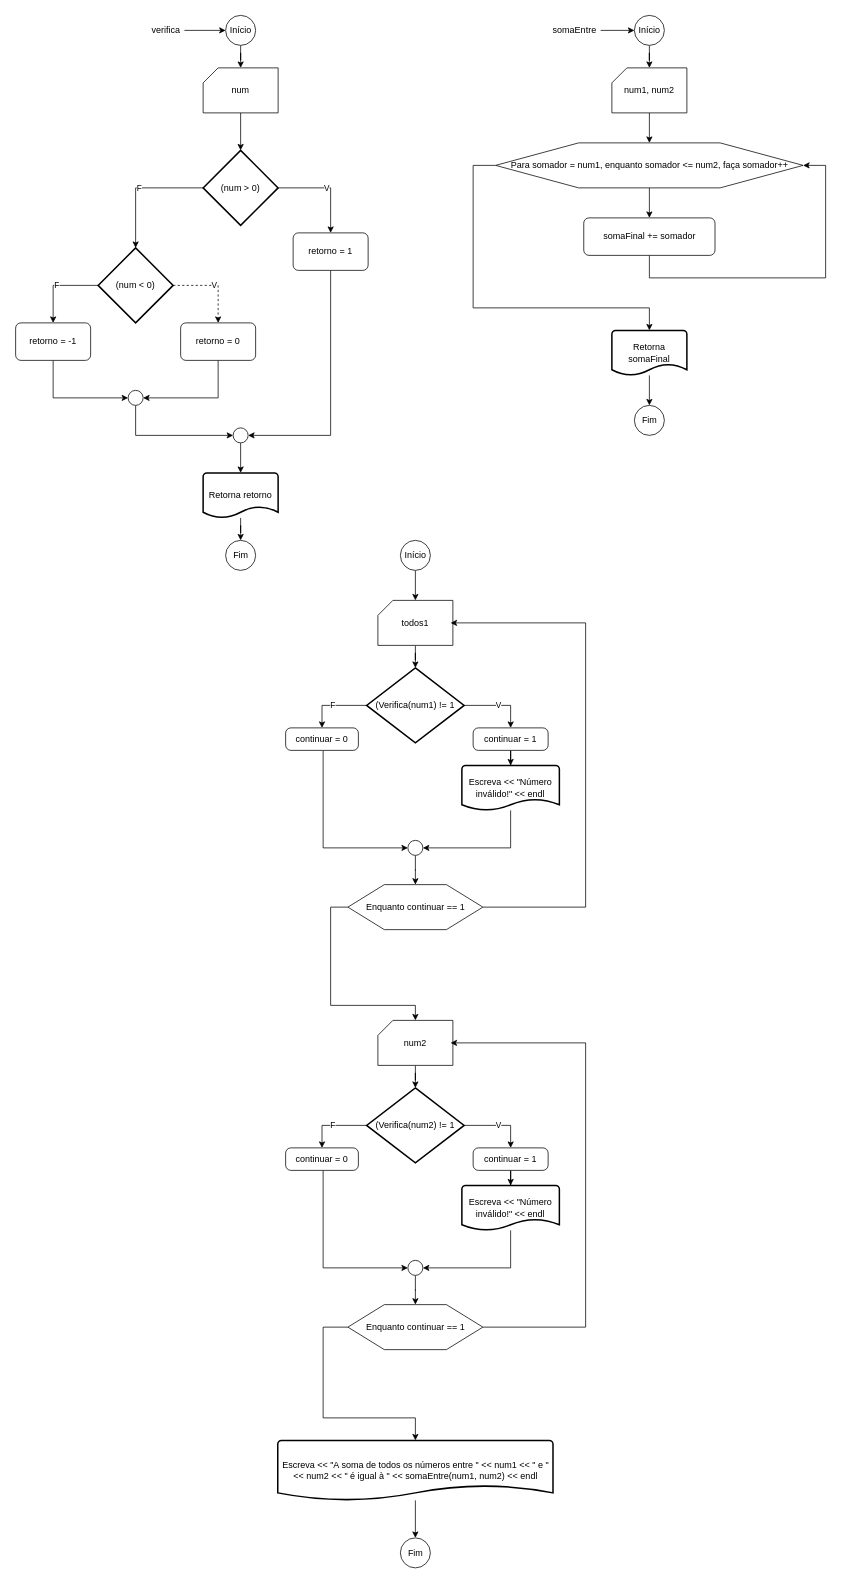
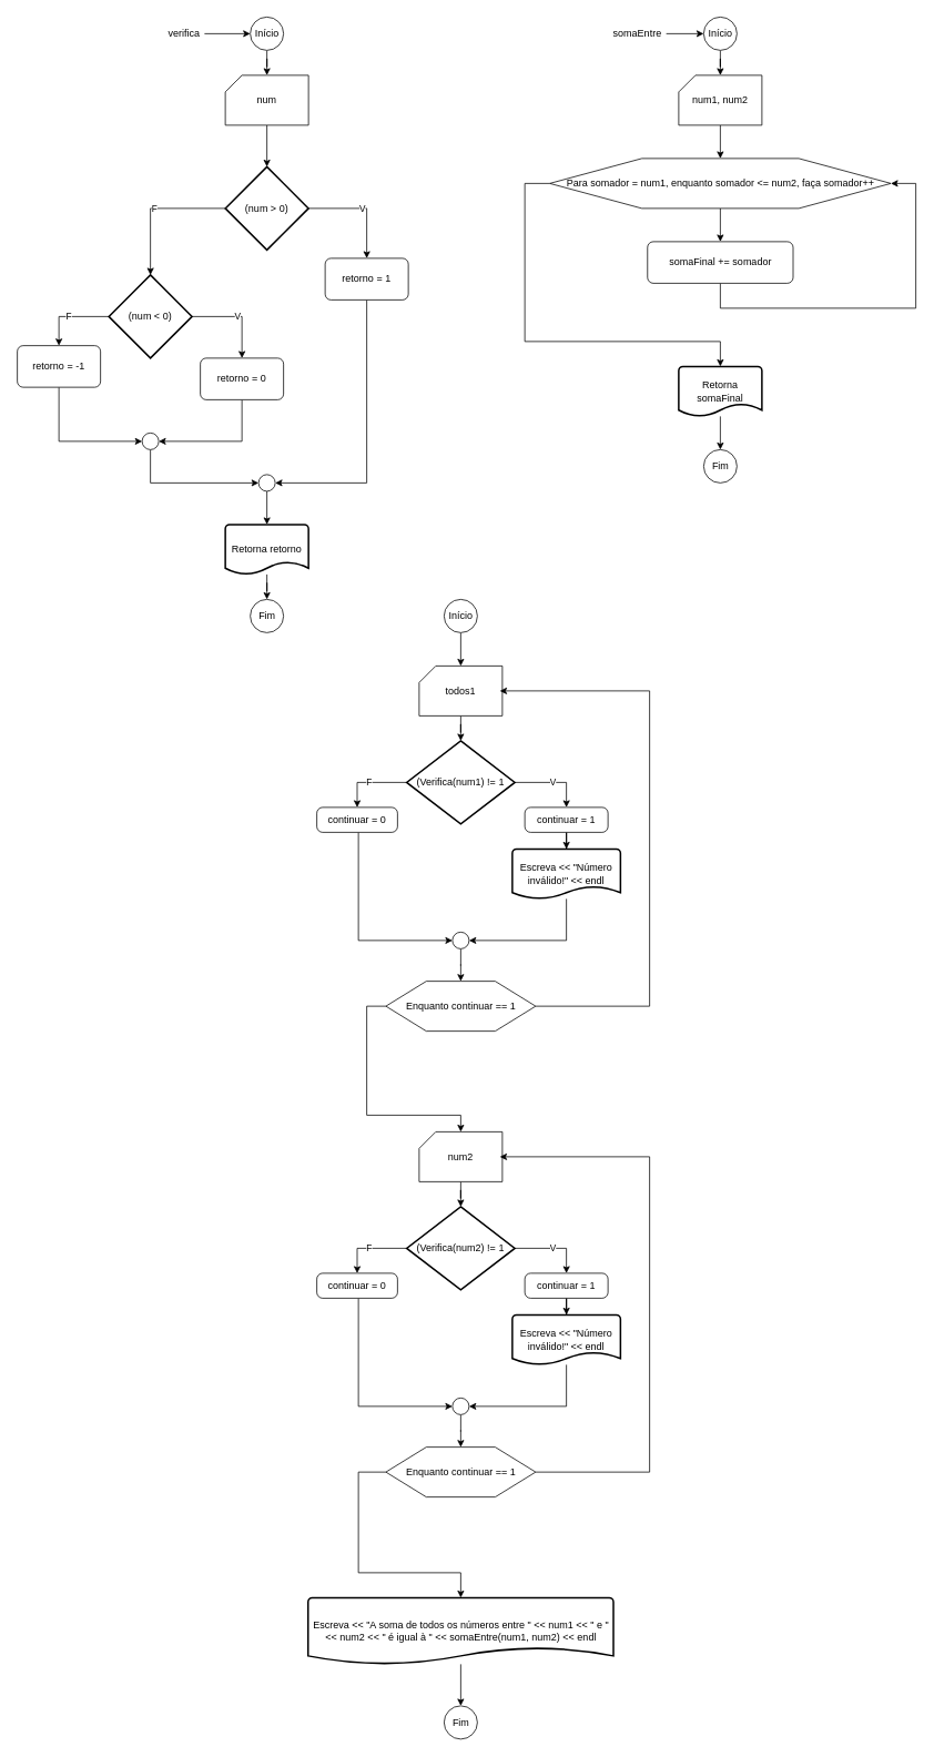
  <mxCell id="0" />
  <mxCell id="1" parent="0" />
  <mxCell id="2" value="" style="edgeStyle=orthogonalEdgeStyle;rounded=0;orthogonalLoop=1;jettySize=auto;html=1;" edge="1" parent="1" source="3" target="7"><mxGeometry relative="1" as="geometry" /></mxCell>
  <mxCell id="3" value="Início" style="verticalLabelPosition=middle;verticalAlign=middle;html=1;shape=mxgraph.flowchart.on-page_reference;labelPosition=center;align=center;" vertex="1" parent="1"><mxGeometry x="300" y="20" width="40" height="40" as="geometry" /></mxCell>
  <mxCell id="4" value="" style="edgeStyle=orthogonalEdgeStyle;rounded=0;orthogonalLoop=1;jettySize=auto;html=1;" edge="1" parent="1" source="5" target="3"><mxGeometry relative="1" as="geometry" /></mxCell>
  <mxCell id="5" value="verifica" style="text;html=1;align=center;verticalAlign=middle;resizable=0;points=[];autosize=1;strokeColor=none;fillColor=none;" vertex="1" parent="1"><mxGeometry x="195" y="30" width="50" height="20" as="geometry" /></mxCell>
  <mxCell id="6" value="" style="edgeStyle=orthogonalEdgeStyle;rounded=0;orthogonalLoop=1;jettySize=auto;html=1;" edge="1" parent="1" source="7" target="10"><mxGeometry relative="1" as="geometry" /></mxCell>
  <mxCell id="7" value="num" style="verticalLabelPosition=middle;verticalAlign=middle;html=1;shape=card;whiteSpace=wrap;size=20;arcSize=12;labelPosition=center;align=center;" vertex="1" parent="1"><mxGeometry x="270" y="90" width="100" height="60" as="geometry" /></mxCell>
  <mxCell id="8" value="V" style="edgeStyle=orthogonalEdgeStyle;rounded=0;orthogonalLoop=1;jettySize=auto;html=1;entryX=0.5;entryY=0;entryDx=0;entryDy=0;" edge="1" parent="1" source="10" target="12"><mxGeometry relative="1" as="geometry" /></mxCell>
  <mxCell id="9" value="F" style="edgeStyle=orthogonalEdgeStyle;rounded=0;orthogonalLoop=1;jettySize=auto;html=1;entryX=0.5;entryY=0;entryDx=0;entryDy=0;entryPerimeter=0;" edge="1" parent="1" source="10" target="15"><mxGeometry relative="1" as="geometry" /></mxCell>
  <mxCell id="10" value="(num &amp;gt; 0)" style="strokeWidth=2;html=1;shape=mxgraph.flowchart.decision;whiteSpace=wrap;" vertex="1" parent="1"><mxGeometry x="270" y="200" width="100" height="100" as="geometry" /></mxCell>
  <mxCell id="11" style="edgeStyle=orthogonalEdgeStyle;rounded=0;orthogonalLoop=1;jettySize=auto;html=1;entryX=1;entryY=0.5;entryDx=0;entryDy=0;entryPerimeter=0;" edge="1" parent="1" source="12" target="23"><mxGeometry relative="1" as="geometry"><Array as="points"><mxPoint x="440" y="580" /></Array></mxGeometry></mxCell>
  <mxCell id="12" value="retorno = 1" style="rounded=1;whiteSpace=wrap;html=1;absoluteArcSize=1;arcSize=14;strokeWidth=1;" vertex="1" parent="1"><mxGeometry x="390" y="310" width="100" height="50" as="geometry" /></mxCell>
- <mxCell id="13" value="V" style="edgeStyle=orthogonalEdgeStyle;rounded=0;orthogonalLoop=1;jettySize=auto;html=1;entryX=0.5;entryY=0;entryDx=0;entryDy=0;dashed=1;" edge="1" parent="1" source="15" target="17"><mxGeometry relative="1" as="geometry" /></mxCell>
+ <mxCell id="13" value="V" style="edgeStyle=orthogonalEdgeStyle;rounded=0;orthogonalLoop=1;jettySize=auto;html=1;entryX=0.5;entryY=0;entryDx=0;entryDy=0;" edge="1" parent="1" source="15" target="17"><mxGeometry relative="1" as="geometry" /></mxCell>
  <mxCell id="14" value="F" style="edgeStyle=orthogonalEdgeStyle;rounded=0;orthogonalLoop=1;jettySize=auto;html=1;entryX=0.5;entryY=0;entryDx=0;entryDy=0;" edge="1" parent="1" source="15" target="19"><mxGeometry relative="1" as="geometry" /></mxCell>
  <mxCell id="15" value="(num &amp;lt; 0)" style="strokeWidth=2;html=1;shape=mxgraph.flowchart.decision;whiteSpace=wrap;" vertex="1" parent="1"><mxGeometry x="130" y="330" width="100" height="100" as="geometry" /></mxCell>
  <mxCell id="16" style="edgeStyle=orthogonalEdgeStyle;rounded=0;orthogonalLoop=1;jettySize=auto;html=1;entryX=1;entryY=0.5;entryDx=0;entryDy=0;entryPerimeter=0;" edge="1" parent="1" source="17" target="21"><mxGeometry relative="1" as="geometry"><Array as="points"><mxPoint x="290" y="530" /></Array></mxGeometry></mxCell>
  <mxCell id="17" value="retorno = 0" style="rounded=1;whiteSpace=wrap;html=1;absoluteArcSize=1;arcSize=14;strokeWidth=1;" vertex="1" parent="1"><mxGeometry x="240" y="430" width="100" height="50" as="geometry" /></mxCell>
  <mxCell id="18" style="edgeStyle=orthogonalEdgeStyle;rounded=0;orthogonalLoop=1;jettySize=auto;html=1;entryX=0;entryY=0.5;entryDx=0;entryDy=0;entryPerimeter=0;" edge="1" parent="1" source="19" target="21"><mxGeometry relative="1" as="geometry"><Array as="points"><mxPoint x="70" y="530" /></Array></mxGeometry></mxCell>
- <mxCell id="19" value="retorno = -1" style="rounded=1;whiteSpace=wrap;html=1;absoluteArcSize=1;arcSize=14;strokeWidth=1;" vertex="1" parent="1"><mxGeometry x="20" y="430" width="100" height="50" as="geometry" /></mxCell>
+ <mxCell id="19" value="retorno = -1" style="rounded=1;whiteSpace=wrap;html=1;absoluteArcSize=1;arcSize=14;strokeWidth=1;" vertex="1" parent="1"><mxGeometry x="20" y="415" width="100" height="50" as="geometry" /></mxCell>
  <mxCell id="20" style="edgeStyle=orthogonalEdgeStyle;rounded=0;orthogonalLoop=1;jettySize=auto;html=1;entryX=0;entryY=0.5;entryDx=0;entryDy=0;entryPerimeter=0;" edge="1" parent="1" source="21" target="23"><mxGeometry relative="1" as="geometry"><Array as="points"><mxPoint x="180" y="580" /></Array></mxGeometry></mxCell>
  <mxCell id="21" value="" style="verticalLabelPosition=bottom;verticalAlign=top;html=1;shape=mxgraph.flowchart.on-page_reference;" vertex="1" parent="1"><mxGeometry x="170" y="520" width="20" height="20" as="geometry" /></mxCell>
  <mxCell id="22" value="" style="edgeStyle=orthogonalEdgeStyle;rounded=0;orthogonalLoop=1;jettySize=auto;html=1;" edge="1" parent="1" source="23" target="25"><mxGeometry relative="1" as="geometry" /></mxCell>
  <mxCell id="23" value="" style="verticalLabelPosition=bottom;verticalAlign=top;html=1;shape=mxgraph.flowchart.on-page_reference;" vertex="1" parent="1"><mxGeometry x="310" y="570" width="20" height="20" as="geometry" /></mxCell>
  <mxCell id="24" value="" style="edgeStyle=orthogonalEdgeStyle;rounded=0;orthogonalLoop=1;jettySize=auto;html=1;" edge="1" parent="1" source="25" target="26"><mxGeometry relative="1" as="geometry" /></mxCell>
  <mxCell id="25" value="Retorna retorno" style="strokeWidth=2;html=1;shape=mxgraph.flowchart.document2;whiteSpace=wrap;size=0.25;" vertex="1" parent="1"><mxGeometry x="270" y="630" width="100" height="60" as="geometry" /></mxCell>
  <mxCell id="26" value="Fim" style="verticalLabelPosition=middle;verticalAlign=middle;html=1;shape=mxgraph.flowchart.on-page_reference;labelPosition=center;align=center;" vertex="1" parent="1"><mxGeometry x="300" y="720" width="40" height="40" as="geometry" /></mxCell>
  <mxCell id="27" value="" style="edgeStyle=orthogonalEdgeStyle;rounded=0;orthogonalLoop=1;jettySize=auto;html=1;" edge="1" parent="1" source="28" target="30"><mxGeometry relative="1" as="geometry" /></mxCell>
  <mxCell id="28" value="somaEntre" style="text;html=1;align=center;verticalAlign=middle;resizable=0;points=[];autosize=1;strokeColor=none;fillColor=none;" vertex="1" parent="1"><mxGeometry x="730" y="30" width="70" height="20" as="geometry" /></mxCell>
  <mxCell id="29" value="" style="edgeStyle=orthogonalEdgeStyle;rounded=0;orthogonalLoop=1;jettySize=auto;html=1;" edge="1" parent="1" source="30" target="32"><mxGeometry relative="1" as="geometry" /></mxCell>
  <mxCell id="30" value="Início" style="verticalLabelPosition=middle;verticalAlign=middle;html=1;shape=mxgraph.flowchart.on-page_reference;labelPosition=center;align=center;" vertex="1" parent="1"><mxGeometry x="845" y="20" width="40" height="40" as="geometry" /></mxCell>
  <mxCell id="31" value="" style="edgeStyle=orthogonalEdgeStyle;rounded=0;orthogonalLoop=1;jettySize=auto;html=1;" edge="1" parent="1" source="32" target="35"><mxGeometry relative="1" as="geometry" /></mxCell>
  <mxCell id="32" value="num1, num2" style="verticalLabelPosition=middle;verticalAlign=middle;html=1;shape=card;whiteSpace=wrap;size=20;arcSize=12;labelPosition=center;align=center;" vertex="1" parent="1"><mxGeometry x="815" y="90" width="100" height="60" as="geometry" /></mxCell>
  <mxCell id="33" value="" style="edgeStyle=orthogonalEdgeStyle;rounded=0;orthogonalLoop=1;jettySize=auto;html=1;" edge="1" parent="1" source="35" target="37"><mxGeometry relative="1" as="geometry" /></mxCell>
  <mxCell id="34" style="edgeStyle=orthogonalEdgeStyle;rounded=0;orthogonalLoop=1;jettySize=auto;html=1;entryX=0.5;entryY=0;entryDx=0;entryDy=0;entryPerimeter=0;" edge="1" parent="1" source="35" target="39"><mxGeometry relative="1" as="geometry"><Array as="points"><mxPoint x="630" y="220" /><mxPoint x="630" y="410" /><mxPoint x="865" y="410" /></Array></mxGeometry></mxCell>
  <mxCell id="35" value="Para somador = num1, enquanto somador &amp;lt;= num2, faça somador++" style="verticalLabelPosition=middle;verticalAlign=middle;html=1;shape=hexagon;perimeter=hexagonPerimeter2;arcSize=6;size=0.27;labelPosition=center;align=center;" vertex="1" parent="1"><mxGeometry x="660" y="190" width="410" height="60" as="geometry" /></mxCell>
  <mxCell id="36" style="edgeStyle=orthogonalEdgeStyle;rounded=0;orthogonalLoop=1;jettySize=auto;html=1;entryX=1;entryY=0.5;entryDx=0;entryDy=0;" edge="1" parent="1" source="37" target="35"><mxGeometry relative="1" as="geometry"><Array as="points"><mxPoint x="865" y="370" /><mxPoint x="1100" y="370" /><mxPoint x="1100" y="220" /></Array></mxGeometry></mxCell>
  <mxCell id="37" value="somaFinal += somador" style="rounded=1;whiteSpace=wrap;html=1;absoluteArcSize=1;arcSize=14;strokeWidth=1;" vertex="1" parent="1"><mxGeometry x="777.5" y="290" width="175" height="50" as="geometry" /></mxCell>
  <mxCell id="38" value="" style="edgeStyle=orthogonalEdgeStyle;rounded=0;orthogonalLoop=1;jettySize=auto;html=1;" edge="1" parent="1" source="39" target="40"><mxGeometry relative="1" as="geometry" /></mxCell>
  <mxCell id="39" value="Retorna somaFinal" style="strokeWidth=2;html=1;shape=mxgraph.flowchart.document2;whiteSpace=wrap;size=0.25;" vertex="1" parent="1"><mxGeometry x="815" y="440" width="100" height="60" as="geometry" /></mxCell>
  <mxCell id="40" value="Fim" style="verticalLabelPosition=middle;verticalAlign=middle;html=1;shape=mxgraph.flowchart.on-page_reference;labelPosition=center;align=center;" vertex="1" parent="1"><mxGeometry x="845" y="540" width="40" height="40" as="geometry" /></mxCell>
  <mxCell id="41" value="" style="edgeStyle=orthogonalEdgeStyle;rounded=0;orthogonalLoop=1;jettySize=auto;html=1;" edge="1" parent="1" source="42" target="44"><mxGeometry relative="1" as="geometry" /></mxCell>
  <mxCell id="42" value="Início" style="verticalLabelPosition=middle;verticalAlign=middle;html=1;shape=mxgraph.flowchart.on-page_reference;labelPosition=center;align=center;" vertex="1" parent="1"><mxGeometry x="533" y="720" width="40" height="40" as="geometry" /></mxCell>
  <mxCell id="43" value="" style="edgeStyle=orthogonalEdgeStyle;rounded=0;orthogonalLoop=1;jettySize=auto;html=1;" edge="1" parent="1" source="44" target="47"><mxGeometry relative="1" as="geometry" /></mxCell>
  <mxCell id="44" value="todos1" style="verticalLabelPosition=middle;verticalAlign=middle;html=1;shape=card;whiteSpace=wrap;size=20;arcSize=12;labelPosition=center;align=center;" vertex="1" parent="1"><mxGeometry x="503" y="800" width="100" height="60" as="geometry" /></mxCell>
  <mxCell id="45" value="V" style="edgeStyle=orthogonalEdgeStyle;rounded=0;orthogonalLoop=1;jettySize=auto;html=1;entryX=0.5;entryY=0;entryDx=0;entryDy=0;" edge="1" parent="1" source="47" target="49"><mxGeometry relative="1" as="geometry" /></mxCell>
  <mxCell id="46" value="F" style="edgeStyle=orthogonalEdgeStyle;rounded=0;orthogonalLoop=1;jettySize=auto;html=1;entryX=0.5;entryY=0;entryDx=0;entryDy=0;" edge="1" parent="1" source="47" target="53"><mxGeometry relative="1" as="geometry" /></mxCell>
  <mxCell id="47" value="(Verifica(num1) != 1" style="strokeWidth=2;html=1;shape=mxgraph.flowchart.decision;whiteSpace=wrap;" vertex="1" parent="1"><mxGeometry x="488" y="890" width="130" height="100" as="geometry" /></mxCell>
  <mxCell id="48" value="" style="edgeStyle=orthogonalEdgeStyle;rounded=0;orthogonalLoop=1;jettySize=auto;html=1;" edge="1" parent="1" source="49" target="51"><mxGeometry relative="1" as="geometry" /></mxCell>
  <mxCell id="49" value="continuar = 1" style="rounded=1;whiteSpace=wrap;html=1;absoluteArcSize=1;arcSize=14;strokeWidth=1;" vertex="1" parent="1"><mxGeometry x="630" y="970" width="100" height="30" as="geometry" /></mxCell>
  <mxCell id="50" style="edgeStyle=orthogonalEdgeStyle;rounded=0;orthogonalLoop=1;jettySize=auto;html=1;entryX=1;entryY=0.5;entryDx=0;entryDy=0;entryPerimeter=0;" edge="1" parent="1" source="51" target="55"><mxGeometry relative="1" as="geometry"><Array as="points"><mxPoint x="680" y="1130" /></Array></mxGeometry></mxCell>
  <mxCell id="51" value="Escreva &amp;lt;&amp;lt; &quot;Número inválido!&quot; &amp;lt;&amp;lt; endl" style="strokeWidth=2;html=1;shape=mxgraph.flowchart.document2;whiteSpace=wrap;size=0.25;" vertex="1" parent="1"><mxGeometry x="615" y="1020" width="130" height="60" as="geometry" /></mxCell>
  <mxCell id="52" style="edgeStyle=orthogonalEdgeStyle;rounded=0;orthogonalLoop=1;jettySize=auto;html=1;entryX=0;entryY=0.5;entryDx=0;entryDy=0;entryPerimeter=0;" edge="1" parent="1" source="53" target="55"><mxGeometry relative="1" as="geometry"><Array as="points"><mxPoint x="430" y="1130" /></Array></mxGeometry></mxCell>
  <mxCell id="53" value="continuar = 0" style="rounded=1;whiteSpace=wrap;html=1;absoluteArcSize=1;arcSize=14;strokeWidth=1;" vertex="1" parent="1"><mxGeometry x="380" y="970" width="97" height="30" as="geometry" /></mxCell>
  <mxCell id="54" value="" style="edgeStyle=orthogonalEdgeStyle;rounded=0;orthogonalLoop=1;jettySize=auto;html=1;" edge="1" parent="1" source="55" target="58"><mxGeometry relative="1" as="geometry" /></mxCell>
  <mxCell id="55" value="" style="verticalLabelPosition=bottom;verticalAlign=top;html=1;shape=mxgraph.flowchart.on-page_reference;" vertex="1" parent="1"><mxGeometry x="543" y="1120" width="20" height="20" as="geometry" /></mxCell>
  <mxCell id="56" style="edgeStyle=orthogonalEdgeStyle;rounded=0;orthogonalLoop=1;jettySize=auto;html=1;" edge="1" parent="1" source="58"><mxGeometry relative="1" as="geometry"><mxPoint x="600" y="830" as="targetPoint" /><Array as="points"><mxPoint x="780" y="1209" /><mxPoint x="780" y="830" /></Array></mxGeometry></mxCell>
  <mxCell id="57" style="edgeStyle=orthogonalEdgeStyle;rounded=0;orthogonalLoop=1;jettySize=auto;html=1;entryX=0.5;entryY=0;entryDx=0;entryDy=0;entryPerimeter=0;" edge="1" parent="1" source="58" target="60"><mxGeometry relative="1" as="geometry"><Array as="points"><mxPoint x="440" y="1209" /><mxPoint x="440" y="1340" /><mxPoint x="553" y="1340" /></Array></mxGeometry></mxCell>
  <mxCell id="58" value="Enquanto continuar == 1" style="verticalLabelPosition=middle;verticalAlign=middle;html=1;shape=hexagon;perimeter=hexagonPerimeter2;arcSize=6;size=0.27;labelPosition=center;align=center;" vertex="1" parent="1"><mxGeometry x="463" y="1179" width="180" height="60" as="geometry" /></mxCell>
  <mxCell id="59" value="" style="edgeStyle=orthogonalEdgeStyle;rounded=0;orthogonalLoop=1;jettySize=auto;html=1;" edge="1" parent="1" source="60" target="63"><mxGeometry relative="1" as="geometry" /></mxCell>
  <mxCell id="60" value="num2" style="verticalLabelPosition=middle;verticalAlign=middle;html=1;shape=card;whiteSpace=wrap;size=20;arcSize=12;labelPosition=center;align=center;" vertex="1" parent="1"><mxGeometry x="503" y="1360" width="100" height="60" as="geometry" /></mxCell>
  <mxCell id="61" value="V" style="edgeStyle=orthogonalEdgeStyle;rounded=0;orthogonalLoop=1;jettySize=auto;html=1;entryX=0.5;entryY=0;entryDx=0;entryDy=0;" edge="1" parent="1" source="63" target="65"><mxGeometry relative="1" as="geometry" /></mxCell>
  <mxCell id="62" value="F" style="edgeStyle=orthogonalEdgeStyle;rounded=0;orthogonalLoop=1;jettySize=auto;html=1;entryX=0.5;entryY=0;entryDx=0;entryDy=0;" edge="1" parent="1" source="63" target="69"><mxGeometry relative="1" as="geometry" /></mxCell>
  <mxCell id="63" value="(Verifica(num2) != 1" style="strokeWidth=2;html=1;shape=mxgraph.flowchart.decision;whiteSpace=wrap;" vertex="1" parent="1"><mxGeometry x="488" y="1450" width="130" height="100" as="geometry" /></mxCell>
  <mxCell id="64" value="" style="edgeStyle=orthogonalEdgeStyle;rounded=0;orthogonalLoop=1;jettySize=auto;html=1;" edge="1" parent="1" source="65" target="67"><mxGeometry relative="1" as="geometry" /></mxCell>
  <mxCell id="65" value="continuar = 1" style="rounded=1;whiteSpace=wrap;html=1;absoluteArcSize=1;arcSize=14;strokeWidth=1;" vertex="1" parent="1"><mxGeometry x="630" y="1530" width="100" height="30" as="geometry" /></mxCell>
  <mxCell id="66" style="edgeStyle=orthogonalEdgeStyle;rounded=0;orthogonalLoop=1;jettySize=auto;html=1;entryX=1;entryY=0.5;entryDx=0;entryDy=0;entryPerimeter=0;" edge="1" parent="1" source="67" target="71"><mxGeometry relative="1" as="geometry"><Array as="points"><mxPoint x="680" y="1690" /></Array></mxGeometry></mxCell>
  <mxCell id="67" value="Escreva &amp;lt;&amp;lt; &quot;Número inválido!&quot; &amp;lt;&amp;lt; endl" style="strokeWidth=2;html=1;shape=mxgraph.flowchart.document2;whiteSpace=wrap;size=0.25;" vertex="1" parent="1"><mxGeometry x="615" y="1580" width="130" height="60" as="geometry" /></mxCell>
  <mxCell id="68" style="edgeStyle=orthogonalEdgeStyle;rounded=0;orthogonalLoop=1;jettySize=auto;html=1;entryX=0;entryY=0.5;entryDx=0;entryDy=0;entryPerimeter=0;" edge="1" parent="1" source="69" target="71"><mxGeometry relative="1" as="geometry"><Array as="points"><mxPoint x="430" y="1690" /></Array></mxGeometry></mxCell>
  <mxCell id="69" value="continuar = 0" style="rounded=1;whiteSpace=wrap;html=1;absoluteArcSize=1;arcSize=14;strokeWidth=1;" vertex="1" parent="1"><mxGeometry x="380" y="1530" width="97" height="30" as="geometry" /></mxCell>
  <mxCell id="70" value="" style="edgeStyle=orthogonalEdgeStyle;rounded=0;orthogonalLoop=1;jettySize=auto;html=1;" edge="1" parent="1" source="71" target="74"><mxGeometry relative="1" as="geometry" /></mxCell>
  <mxCell id="71" value="" style="verticalLabelPosition=bottom;verticalAlign=top;html=1;shape=mxgraph.flowchart.on-page_reference;" vertex="1" parent="1"><mxGeometry x="543" y="1680" width="20" height="20" as="geometry" /></mxCell>
  <mxCell id="72" style="edgeStyle=orthogonalEdgeStyle;rounded=0;orthogonalLoop=1;jettySize=auto;html=1;" edge="1" parent="1" source="74"><mxGeometry relative="1" as="geometry"><mxPoint x="600" y="1390" as="targetPoint" /><Array as="points"><mxPoint x="780" y="1769" /><mxPoint x="780" y="1390" /></Array></mxGeometry></mxCell>
  <mxCell id="73" style="edgeStyle=orthogonalEdgeStyle;rounded=0;orthogonalLoop=1;jettySize=auto;html=1;entryX=0.5;entryY=0;entryDx=0;entryDy=0;entryPerimeter=0;" edge="1" parent="1" source="74" target="76"><mxGeometry relative="1" as="geometry"><Array as="points"><mxPoint x="430" y="1769" /><mxPoint x="430" y="1890" /><mxPoint x="553" y="1890" /></Array></mxGeometry></mxCell>
  <mxCell id="74" value="Enquanto continuar == 1" style="verticalLabelPosition=middle;verticalAlign=middle;html=1;shape=hexagon;perimeter=hexagonPerimeter2;arcSize=6;size=0.27;labelPosition=center;align=center;" vertex="1" parent="1"><mxGeometry x="463" y="1739" width="180" height="60" as="geometry" /></mxCell>
  <mxCell id="75" value="" style="edgeStyle=orthogonalEdgeStyle;rounded=0;orthogonalLoop=1;jettySize=auto;html=1;" edge="1" parent="1" source="76" target="77"><mxGeometry relative="1" as="geometry" /></mxCell>
  <mxCell id="76" value="Escreva &amp;lt;&amp;lt; &quot;A soma de todos os números entre &quot; &amp;lt;&amp;lt; num1 &amp;lt;&amp;lt; &quot; e &quot; &amp;lt;&amp;lt; num2 &amp;lt;&amp;lt; &quot; é igual à &quot; &amp;lt;&amp;lt; somaEntre(num1, num2) &amp;lt;&amp;lt; endl" style="strokeWidth=2;html=1;shape=mxgraph.flowchart.document2;whiteSpace=wrap;size=0.25;" vertex="1" parent="1"><mxGeometry x="369.5" y="1920" width="367" height="80" as="geometry" /></mxCell>
  <mxCell id="77" value="Fim" style="verticalLabelPosition=middle;verticalAlign=middle;html=1;shape=mxgraph.flowchart.on-page_reference;labelPosition=center;align=center;" vertex="1" parent="1"><mxGeometry x="533" y="2050" width="40" height="40" as="geometry" /></mxCell>
